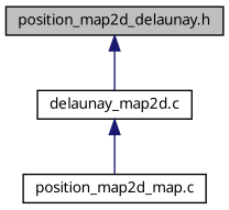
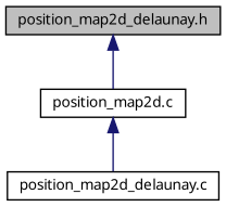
  digraph {
    node [color=black fillcolor=white fontname="FreeSans.ttf" fontsize=10 shape=record style=filled]
    edge [color=midnightblue dir=back fontname="FreeSans.ttf" fontsize=10 labelfontname="FreeSans.ttf" labelfontsize=10 style=solid]
    n1 [fillcolor=grey75 fontcolor=black height=0.2 label="position_map2d_delaunay.h" width=0.4]
-   n2 [height=0.2 label="delaunay_map2d.c" width=0.4]
-   n3 [height=0.2 label="position_map2d_map.c" width=0.4]
+   n2 [height=0.2 label="position_map2d.c" width=0.4]
+   n3 [height=0.2 label="position_map2d_delaunay.c" width=0.4]
    n1 -> n2
    n2 -> n3
  }
